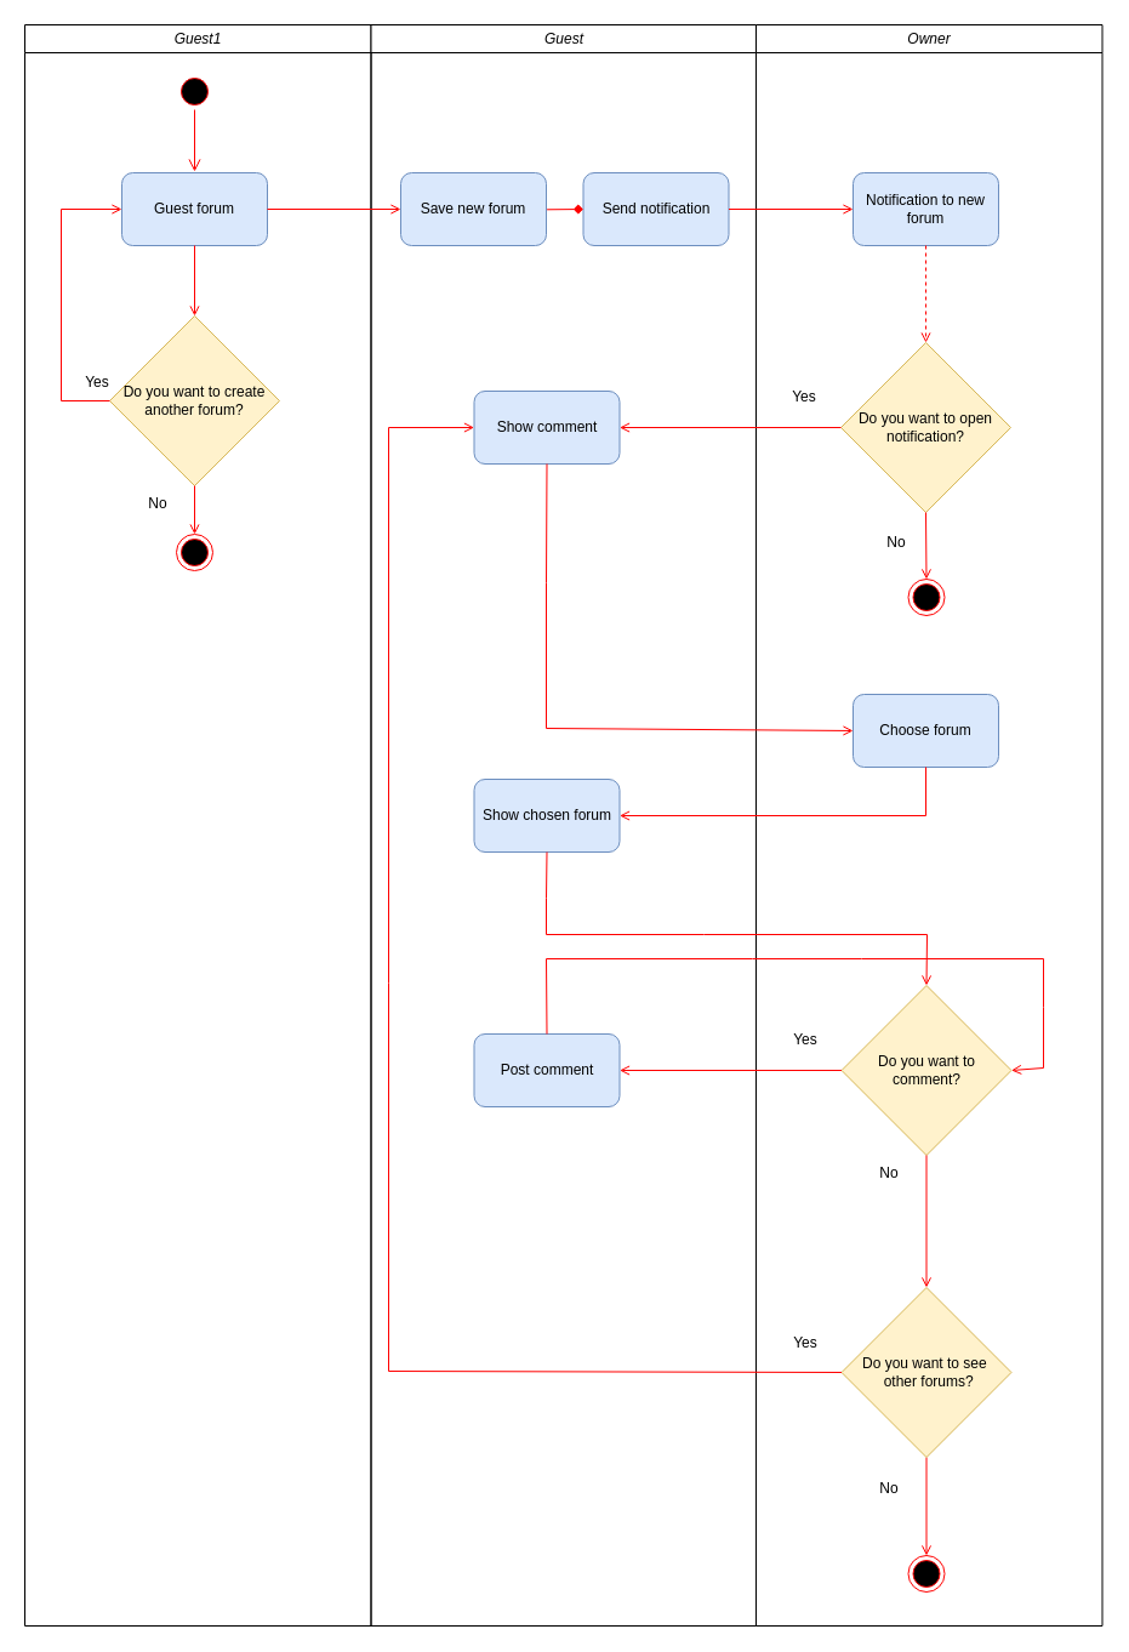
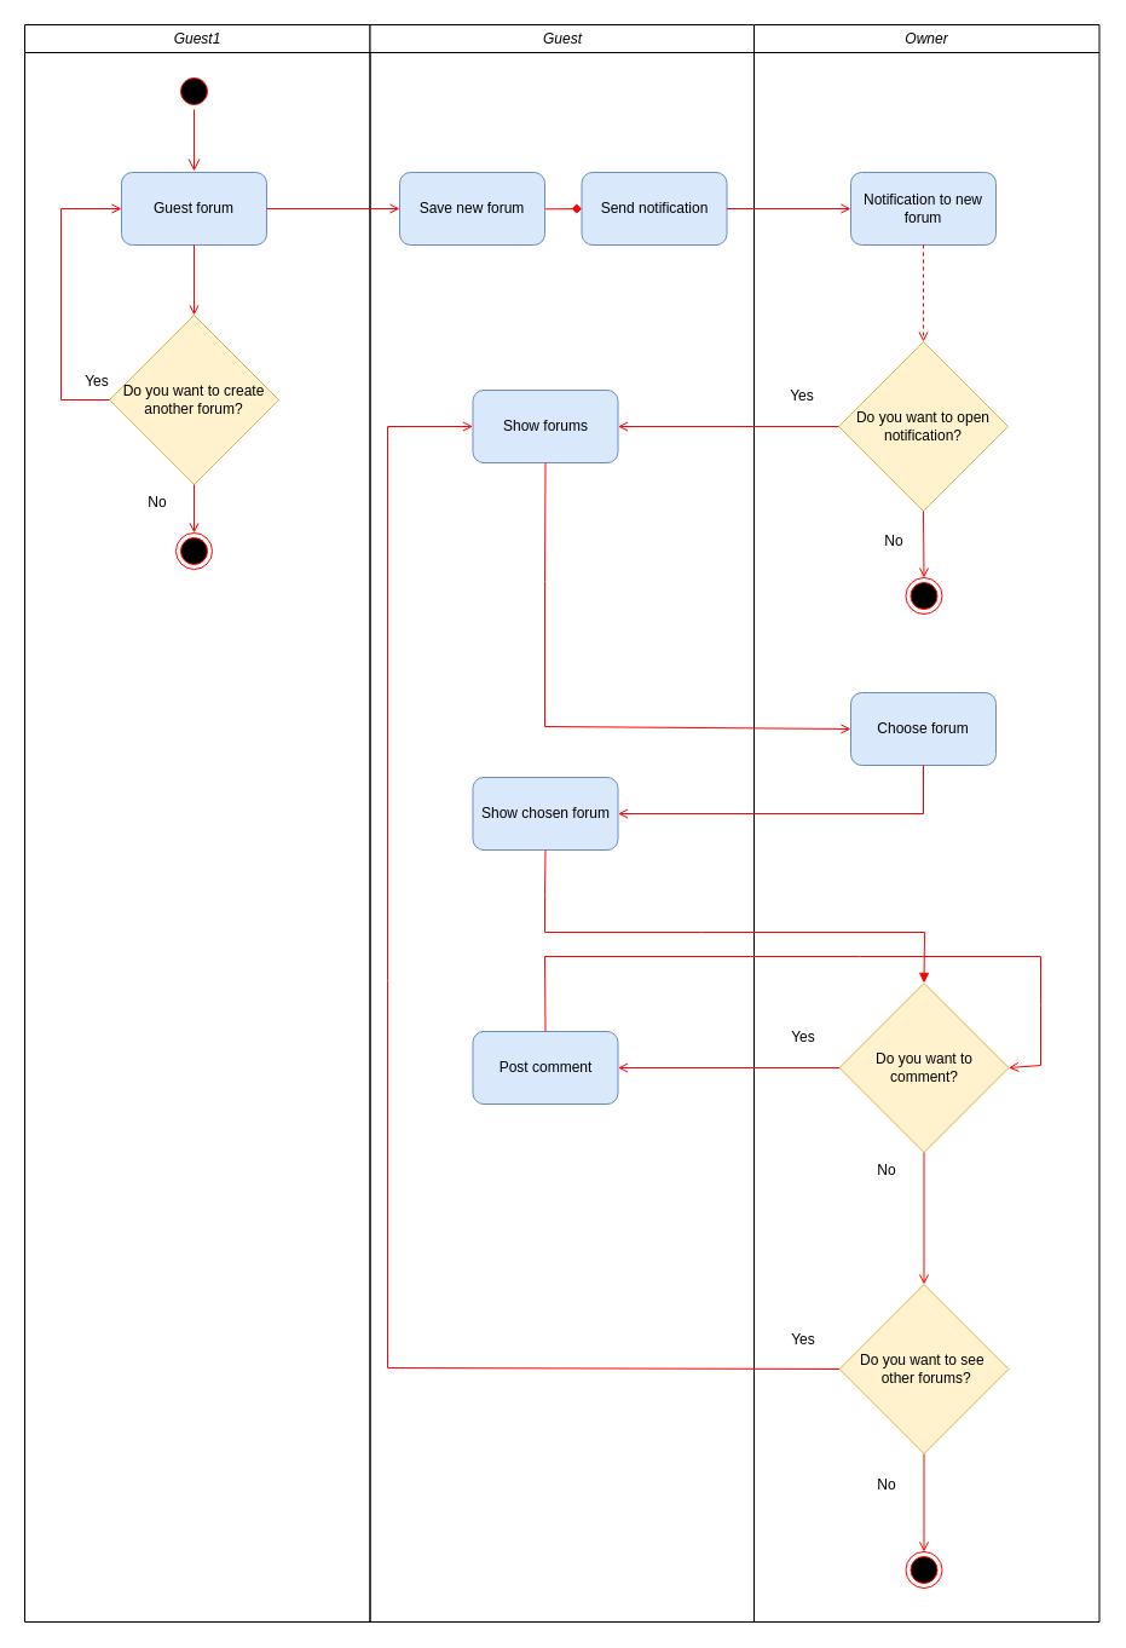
  <mxCell id="0" />
  <mxCell id="1" parent="0" />
  <mxCell id="2" value="Guest1" style="swimlane;whiteSpace=wrap;fontStyle=2" parent="1" vertex="1"><mxGeometry x="20" y="20" width="285.5" height="1320" as="geometry" /></mxCell>
  <mxCell id="3" value="" style="ellipse;shape=startState;fillColor=#000000;strokeColor=#ff0000;" parent="2" vertex="1"><mxGeometry x="125" y="40" width="30" height="30" as="geometry" /></mxCell>
  <mxCell id="4" value="Guest forum" style="rounded=1;whiteSpace=wrap;html=1;fillColor=#dae8fc;strokeColor=#6c8ebf;" parent="2" vertex="1"><mxGeometry x="80" y="122" width="120" height="60" as="geometry" /></mxCell>
  <mxCell id="5" value="" style="edgeStyle=elbowEdgeStyle;elbow=horizontal;verticalAlign=bottom;endArrow=open;endSize=8;strokeColor=#FF0000;endFill=1;rounded=0;" parent="2" source="3" edge="1"><mxGeometry x="100" y="40" as="geometry"><mxPoint x="140.5" y="121" as="targetPoint" /><Array as="points"><mxPoint x="140" y="92" /></Array></mxGeometry></mxCell>
  <mxCell id="6" value="" style="endArrow=open;strokeColor=#FF0000;endFill=1;rounded=0;exitX=0.5;exitY=1;exitDx=0;exitDy=0;entryX=0.5;entryY=0;entryDx=0;entryDy=0;" parent="2" source="4" target="7" edge="1"><mxGeometry relative="1" as="geometry"><mxPoint x="135.5" y="192" as="sourcePoint" /><mxPoint x="140" y="240" as="targetPoint" /></mxGeometry></mxCell>
  <mxCell id="7" value="Do you want to create another forum?" style="rhombus;whiteSpace=wrap;html=1;fillColor=#fff2cc;strokeColor=#d6b656;" parent="2" vertex="1"><mxGeometry x="70" y="240" width="140" height="140" as="geometry" /></mxCell>
  <mxCell id="8" value="" style="endArrow=open;strokeColor=#FF0000;endFill=1;rounded=0;exitX=0;exitY=0.5;exitDx=0;exitDy=0;entryX=0;entryY=0.5;entryDx=0;entryDy=0;" parent="2" source="7" target="4" edge="1"><mxGeometry relative="1" as="geometry"><mxPoint x="50" y="570" as="sourcePoint" /><mxPoint x="40" y="150" as="targetPoint" /><Array as="points"><mxPoint x="30" y="310" /><mxPoint x="30" y="152" /></Array></mxGeometry></mxCell>
  <mxCell id="9" value="Yes" style="text;html=1;strokeColor=none;fillColor=none;align=center;verticalAlign=middle;whiteSpace=wrap;rounded=0;" parent="2" vertex="1"><mxGeometry x="30" y="280" width="60" height="30" as="geometry" /></mxCell>
  <mxCell id="10" value="" style="ellipse;shape=endState;fillColor=#000000;strokeColor=#ff0000" parent="2" vertex="1"><mxGeometry x="125" y="420" width="30" height="30" as="geometry" /></mxCell>
  <mxCell id="11" value="" style="endArrow=open;strokeColor=#FF0000;endFill=1;rounded=0;exitX=0.5;exitY=1;exitDx=0;exitDy=0;" parent="2" source="7" target="10" edge="1"><mxGeometry relative="1" as="geometry"><mxPoint x="140.5" y="600" as="sourcePoint" /></mxGeometry></mxCell>
  <mxCell id="12" value="No" style="text;html=1;strokeColor=none;fillColor=none;align=center;verticalAlign=middle;whiteSpace=wrap;rounded=0;" parent="2" vertex="1"><mxGeometry x="80" y="380" width="60" height="30" as="geometry" /></mxCell>
  <mxCell id="13" value="Guest" style="swimlane;whiteSpace=wrap;startSize=23;fontStyle=2" parent="1" vertex="1"><mxGeometry x="305.5" y="20" width="317.5" height="1320" as="geometry" /></mxCell>
  <mxCell id="14" value="Save new forum" style="rounded=1;whiteSpace=wrap;html=1;fillColor=#dae8fc;strokeColor=#6c8ebf;" parent="13" vertex="1"><mxGeometry x="24.5" y="122" width="120" height="60" as="geometry" /></mxCell>
- <mxCell id="15" value="Show comment" style="rounded=1;whiteSpace=wrap;html=1;fillColor=#dae8fc;strokeColor=#6c8ebf;" parent="13" vertex="1"><mxGeometry x="85" y="302" width="120" height="60" as="geometry" /></mxCell>
+ <mxCell id="15" value="Show forums" style="rounded=1;whiteSpace=wrap;html=1;fillColor=#dae8fc;strokeColor=#6c8ebf;" parent="13" vertex="1"><mxGeometry x="85" y="302" width="120" height="60" as="geometry" /></mxCell>
  <mxCell id="16" value="Post comment" style="rounded=1;whiteSpace=wrap;html=1;fillColor=#dae8fc;strokeColor=#6c8ebf;" parent="13" vertex="1"><mxGeometry x="85" y="832" width="120" height="60" as="geometry" /></mxCell>
  <mxCell id="17" value="Show chosen forum" style="rounded=1;whiteSpace=wrap;html=1;fillColor=#dae8fc;strokeColor=#6c8ebf;" parent="13" vertex="1"><mxGeometry x="85" y="622" width="120" height="60" as="geometry" /></mxCell>
  <mxCell id="18" value="Send notification" style="rounded=1;whiteSpace=wrap;html=1;fillColor=#dae8fc;strokeColor=#6c8ebf;" parent="13" vertex="1"><mxGeometry x="175" y="122" width="120" height="60" as="geometry" /></mxCell>
  <mxCell id="19" value="" style="endArrow=diamond;strokeColor=#FF0000;endFill=1;rounded=0;entryX=0;entryY=0.5;entryDx=0;entryDy=0;exitX=1.005;exitY=0.505;exitDx=0;exitDy=0;exitPerimeter=0;" parent="13" source="14" target="18" edge="1"><mxGeometry relative="1" as="geometry"><mxPoint x="154.5" y="152" as="sourcePoint" /><mxPoint x="238.095" y="151.86" as="targetPoint" /><Array as="points" /></mxGeometry></mxCell>
  <mxCell id="20" value="Owner" style="swimlane;whiteSpace=wrap;startSize=23;fontStyle=2" parent="1" vertex="1"><mxGeometry x="623" y="20" width="285.5" height="1320" as="geometry" /></mxCell>
  <mxCell id="21" value="Notification to new forum" style="rounded=1;whiteSpace=wrap;html=1;fillColor=#dae8fc;strokeColor=#6c8ebf;" parent="20" vertex="1"><mxGeometry x="80" y="122" width="120" height="60" as="geometry" /></mxCell>
  <mxCell id="22" value="Do you want to open notification?" style="rhombus;whiteSpace=wrap;html=1;fillColor=#fff2cc;strokeColor=#d6b656;" parent="20" vertex="1"><mxGeometry x="70" y="262" width="140" height="140" as="geometry" /></mxCell>
  <mxCell id="23" value="" style="endArrow=open;strokeColor=#FF0000;endFill=1;rounded=0;exitX=0.5;exitY=1;exitDx=0;exitDy=0;entryX=0.5;entryY=0;entryDx=0;entryDy=0;dashed=1;" parent="20" source="21" target="22" edge="1"><mxGeometry relative="1" as="geometry"><mxPoint x="100" y="222" as="sourcePoint" /><mxPoint x="260" y="222" as="targetPoint" /></mxGeometry></mxCell>
  <mxCell id="24" value="" style="ellipse;shape=endState;fillColor=#000000;strokeColor=#ff0000" parent="20" vertex="1"><mxGeometry x="125.5" y="457" width="30" height="30" as="geometry" /></mxCell>
  <mxCell id="25" value="" style="endArrow=open;strokeColor=#FF0000;endFill=1;rounded=0;exitX=0.5;exitY=1;exitDx=0;exitDy=0;" parent="20" source="22" target="24" edge="1"><mxGeometry relative="1" as="geometry"><mxPoint x="140.5" y="412.0" as="sourcePoint" /></mxGeometry></mxCell>
  <mxCell id="26" value="No" style="text;html=1;strokeColor=none;fillColor=none;align=center;verticalAlign=middle;whiteSpace=wrap;rounded=0;" parent="20" vertex="1"><mxGeometry x="85.5" y="412" width="60" height="30" as="geometry" /></mxCell>
  <mxCell id="27" value="Yes" style="text;html=1;strokeColor=none;fillColor=none;align=center;verticalAlign=middle;whiteSpace=wrap;rounded=0;" parent="20" vertex="1"><mxGeometry x="10" y="292" width="60" height="30" as="geometry" /></mxCell>
  <mxCell id="28" value="Choose forum" style="rounded=1;whiteSpace=wrap;html=1;fillColor=#dae8fc;strokeColor=#6c8ebf;" parent="20" vertex="1"><mxGeometry x="80" y="552" width="120" height="60" as="geometry" /></mxCell>
  <mxCell id="29" value="Do you want to comment?" style="rhombus;whiteSpace=wrap;html=1;fillColor=#fff2cc;strokeColor=#d6b656;" parent="20" vertex="1"><mxGeometry x="70.5" y="792" width="140" height="140" as="geometry" /></mxCell>
  <mxCell id="30" value="" style="ellipse;shape=endState;fillColor=#000000;strokeColor=#ff0000" parent="20" vertex="1"><mxGeometry x="125.5" y="1262" width="30" height="30" as="geometry" /></mxCell>
  <mxCell id="31" value="" style="endArrow=open;strokeColor=#FF0000;endFill=1;rounded=0;exitX=0.5;exitY=1;exitDx=0;exitDy=0;" parent="20" source="35" target="30" edge="1"><mxGeometry relative="1" as="geometry"><mxPoint x="140.5" y="1202" as="sourcePoint" /></mxGeometry></mxCell>
  <mxCell id="32" value="No" style="text;html=1;strokeColor=none;fillColor=none;align=center;verticalAlign=middle;whiteSpace=wrap;rounded=0;" parent="20" vertex="1"><mxGeometry x="80" y="932" width="60" height="30" as="geometry" /></mxCell>
  <mxCell id="33" value="Yes" style="text;html=1;strokeColor=none;fillColor=none;align=center;verticalAlign=middle;whiteSpace=wrap;rounded=0;" parent="20" vertex="1"><mxGeometry x="10.5" y="822" width="60" height="30" as="geometry" /></mxCell>
  <mxCell id="34" value="" style="endArrow=open;strokeColor=#FF0000;endFill=1;rounded=0;exitX=0.5;exitY=1;exitDx=0;exitDy=0;entryX=0.5;entryY=0;entryDx=0;entryDy=0;" parent="20" source="29" target="35" edge="1"><mxGeometry relative="1" as="geometry"><mxPoint x="140.5" y="932" as="sourcePoint" /><mxPoint x="140.5" y="1042" as="targetPoint" /></mxGeometry></mxCell>
  <mxCell id="35" value="Do you want to see&amp;nbsp; &amp;nbsp;other forums?" style="rhombus;whiteSpace=wrap;html=1;fillColor=#fff2cc;strokeColor=#d6b656;" parent="20" vertex="1"><mxGeometry x="70.5" y="1041" width="140" height="140" as="geometry" /></mxCell>
  <mxCell id="36" value="No" style="text;html=1;strokeColor=none;fillColor=none;align=center;verticalAlign=middle;whiteSpace=wrap;rounded=0;" parent="20" vertex="1"><mxGeometry x="80" y="1192" width="60" height="30" as="geometry" /></mxCell>
  <mxCell id="37" value="Yes" style="text;html=1;strokeColor=none;fillColor=none;align=center;verticalAlign=middle;whiteSpace=wrap;rounded=0;" parent="20" vertex="1"><mxGeometry x="10.5" y="1072" width="60" height="30" as="geometry" /></mxCell>
  <mxCell id="38" value="" style="endArrow=open;strokeColor=#FF0000;endFill=1;rounded=0;exitX=0;exitY=0.5;exitDx=0;exitDy=0;entryX=1;entryY=0.5;entryDx=0;entryDy=0;" parent="1" source="22" target="15" edge="1"><mxGeometry relative="1" as="geometry"><mxPoint x="600" y="350" as="sourcePoint" /><mxPoint x="510" y="350" as="targetPoint" /></mxGeometry></mxCell>
  <mxCell id="39" value="" style="endArrow=open;strokeColor=#FF0000;endFill=1;rounded=0;exitX=0.5;exitY=1;exitDx=0;exitDy=0;entryX=0;entryY=0.5;entryDx=0;entryDy=0;" parent="1" source="15" target="28" edge="1"><mxGeometry relative="1" as="geometry"><mxPoint x="520.5" y="482" as="sourcePoint" /><mxPoint x="440" y="600" as="targetPoint" /><Array as="points"><mxPoint x="450" y="480" /><mxPoint x="450" y="600" /></Array></mxGeometry></mxCell>
  <mxCell id="40" value="" style="endArrow=open;strokeColor=#FF0000;endFill=1;rounded=0;exitX=0;exitY=0.5;exitDx=0;exitDy=0;entryX=1;entryY=0.5;entryDx=0;entryDy=0;" parent="1" source="29" target="16" edge="1"><mxGeometry relative="1" as="geometry"><mxPoint x="600" y="970" as="sourcePoint" /><mxPoint x="510" y="970" as="targetPoint" /></mxGeometry></mxCell>
  <mxCell id="41" value="" style="endArrow=open;strokeColor=#FF0000;endFill=1;rounded=0;exitX=0.5;exitY=1;exitDx=0;exitDy=0;entryX=1;entryY=0.5;entryDx=0;entryDy=0;" parent="1" source="28" target="17" edge="1"><mxGeometry relative="1" as="geometry"><mxPoint x="715" y="670" as="sourcePoint" /><mxPoint x="510" y="670" as="targetPoint" /><Array as="points"><mxPoint x="763" y="672" /></Array></mxGeometry></mxCell>
- <mxCell id="42" value="" style="endArrow=open;strokeColor=#FF0000;endFill=1;rounded=0;exitX=0.5;exitY=1;exitDx=0;exitDy=0;entryX=0.5;entryY=0;entryDx=0;entryDy=0;" parent="1" source="17" target="29" edge="1"><mxGeometry relative="1" as="geometry"><mxPoint x="714.5" y="820" as="sourcePoint" /><mxPoint x="834.5" y="860" as="targetPoint" /><Array as="points"><mxPoint x="450" y="740" /><mxPoint x="450" y="770" /><mxPoint x="580" y="770" /><mxPoint x="764" y="770" /></Array></mxGeometry></mxCell>
+ <mxCell id="42" value="" style="endArrow=block;strokeColor=#FF0000;endFill=1;rounded=0;exitX=0.5;exitY=1;exitDx=0;exitDy=0;entryX=0.5;entryY=0;entryDx=0;entryDy=0;" parent="1" source="17" target="29" edge="1"><mxGeometry relative="1" as="geometry"><mxPoint x="714.5" y="820" as="sourcePoint" /><mxPoint x="834.5" y="860" as="targetPoint" /><Array as="points"><mxPoint x="450" y="740" /><mxPoint x="450" y="770" /><mxPoint x="580" y="770" /><mxPoint x="764" y="770" /></Array></mxGeometry></mxCell>
  <mxCell id="43" value="" style="endArrow=open;strokeColor=#FF0000;endFill=1;rounded=0;entryX=1;entryY=0.5;entryDx=0;entryDy=0;exitX=0.5;exitY=0;exitDx=0;exitDy=0;" parent="1" source="16" target="29" edge="1"><mxGeometry relative="1" as="geometry"><mxPoint x="440" y="850" as="sourcePoint" /><mxPoint x="810" y="880" as="targetPoint" /><Array as="points"><mxPoint x="450" y="790" /><mxPoint x="620" y="790" /><mxPoint x="710" y="790" /><mxPoint x="860" y="790" /><mxPoint x="860" y="830" /><mxPoint x="860" y="880" /></Array></mxGeometry></mxCell>
  <mxCell id="44" value="" style="endArrow=open;strokeColor=#FF0000;endFill=1;rounded=0;exitX=0;exitY=0.5;exitDx=0;exitDy=0;entryX=0;entryY=0.5;entryDx=0;entryDy=0;" parent="1" source="35" target="15" edge="1"><mxGeometry relative="1" as="geometry"><mxPoint x="790" y="1129" as="sourcePoint" /><mxPoint x="850" y="1129" as="targetPoint" /><Array as="points"><mxPoint x="320" y="1130" /><mxPoint x="320" y="810" /><mxPoint x="320" y="352" /></Array></mxGeometry></mxCell>
  <mxCell id="45" value="" style="endArrow=open;strokeColor=#FF0000;endFill=1;rounded=0;exitX=1;exitY=0.5;exitDx=0;exitDy=0;entryX=0;entryY=0.5;entryDx=0;entryDy=0;" parent="1" source="4" target="14" edge="1"><mxGeometry relative="1" as="geometry"><mxPoint x="220" y="172" as="sourcePoint" /><mxPoint x="318.095" y="171.78" as="targetPoint" /><Array as="points" /></mxGeometry></mxCell>
  <mxCell id="46" value="" style="endArrow=open;strokeColor=#FF0000;endFill=1;rounded=0;entryX=0;entryY=0.5;entryDx=0;entryDy=0;exitX=1;exitY=0.5;exitDx=0;exitDy=0;" parent="1" source="18" target="21" edge="1"><mxGeometry relative="1" as="geometry"><mxPoint x="563.46" y="172.15" as="sourcePoint" /><mxPoint x="614" y="170.28" as="targetPoint" /><Array as="points" /></mxGeometry></mxCell>
